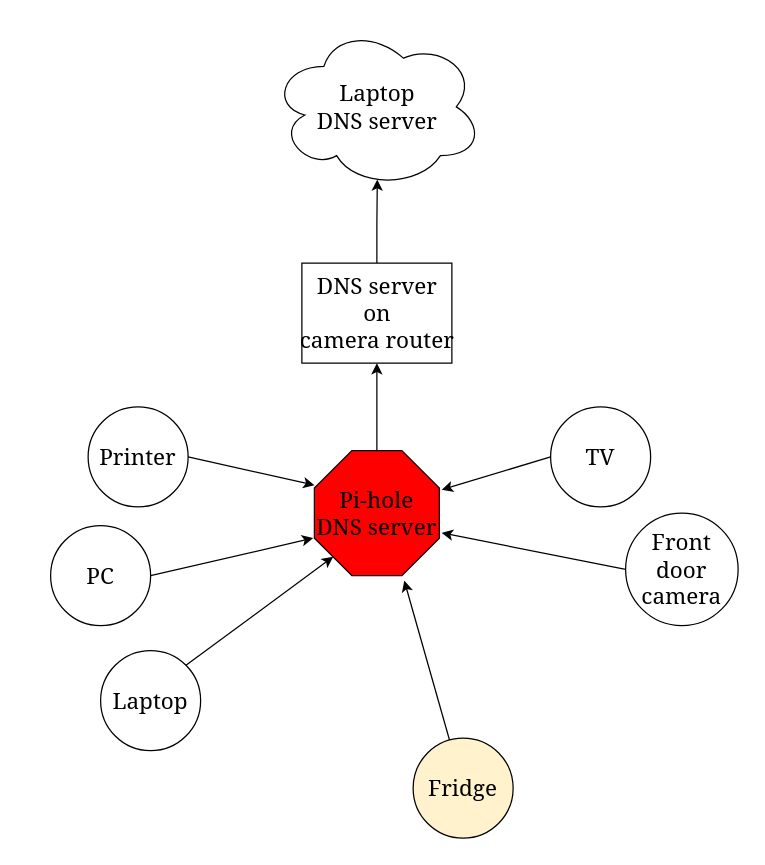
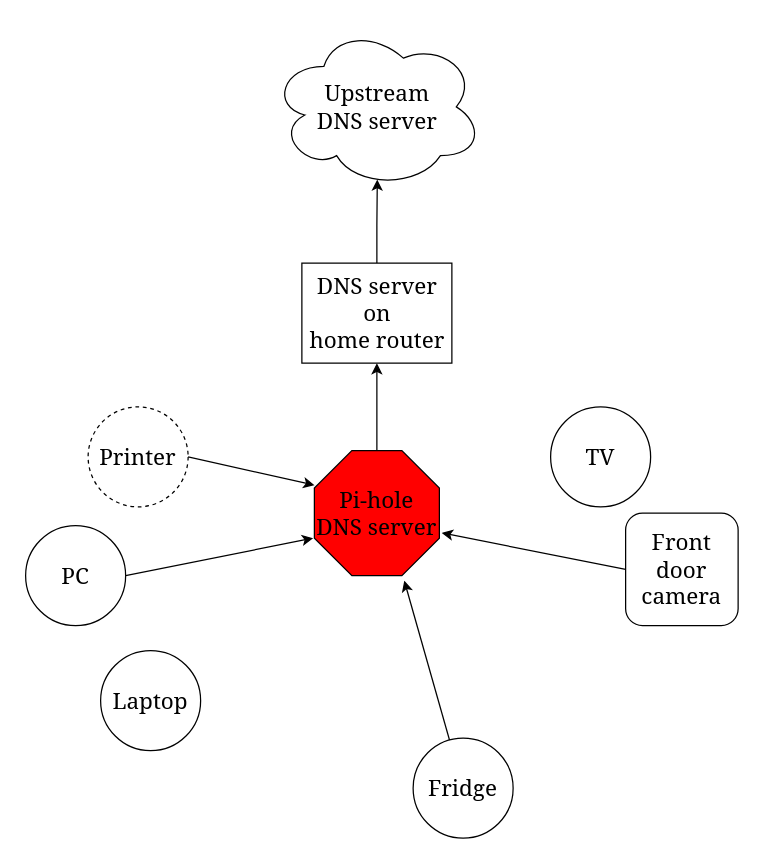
  <mxCell id="0" />
  <mxCell id="1" parent="0" />
- <mxCell id="2" value="&lt;div&gt;Laptop&lt;/div&gt;&lt;div&gt;DNS server&lt;/div&gt;" style="ellipse;shape=cloud;html=1;labelPosition=center;verticalLabelPosition=middle;align=center;verticalAlign=middle;fontSize=18;fontFamily=Noto Serif;" parent="1" vertex="1"><mxGeometry x="216.25" y="20" width="169.5" height="130" as="geometry" /></mxCell>
+ <mxCell id="2" value="&lt;div&gt;Upstream&lt;/div&gt;&lt;div&gt;DNS server&lt;/div&gt;" style="ellipse;shape=cloud;html=1;labelPosition=center;verticalLabelPosition=middle;align=center;verticalAlign=middle;fontSize=18;fontFamily=Noto Serif;" parent="1" vertex="1"><mxGeometry x="216.25" y="20" width="169.5" height="130" as="geometry" /></mxCell>
  <mxCell id="3" style="edgeStyle=orthogonalEdgeStyle;rounded=0;orthogonalLoop=1;jettySize=auto;html=1;entryX=0.5;entryY=1;entryDx=0;entryDy=0;" parent="1" source="4" target="6" edge="1"><mxGeometry relative="1" as="geometry" /></mxCell>
  <mxCell id="4" value="Pi-hole DNS server" style="whiteSpace=wrap;html=1;shape=mxgraph.basic.octagon2;align=center;verticalAlign=middle;dx=15;fontSize=18;labelBackgroundColor=none;fillColor=#FF0000;fontFamily=Noto Serif;" parent="1" vertex="1"><mxGeometry x="251" y="360" width="100" height="100" as="geometry" /></mxCell>
  <mxCell id="5" style="edgeStyle=orthogonalEdgeStyle;rounded=0;orthogonalLoop=1;jettySize=auto;html=1;exitX=0.5;exitY=0;exitDx=0;exitDy=0;entryX=0.502;entryY=0.947;entryDx=0;entryDy=0;entryPerimeter=0;" parent="1" source="6" target="2" edge="1"><mxGeometry relative="1" as="geometry" /></mxCell>
- <mxCell id="6" value="&lt;div&gt;DNS server&lt;/div&gt;&lt;div&gt;on&lt;/div&gt;&lt;div&gt;camera router&lt;/div&gt;" style="html=1;fontSize=18;fontFamily=Noto Serif;" parent="1" vertex="1"><mxGeometry x="241" y="210" width="120" height="80" as="geometry" /></mxCell>
- <mxCell id="7" value="Printer" style="ellipse;whiteSpace=wrap;html=1;fontSize=18;fontFamily=Noto Serif;" parent="1" vertex="1"><mxGeometry x="70" y="325" width="80" height="80" as="geometry" /></mxCell>
- <mxCell id="8" value="PC" style="ellipse;whiteSpace=wrap;html=1;fontSize=18;fontFamily=Noto Serif;" parent="1" vertex="1"><mxGeometry x="40" y="420" width="80" height="80" as="geometry" /></mxCell>
+ <mxCell id="6" value="&lt;div&gt;DNS server&lt;/div&gt;&lt;div&gt;on&lt;/div&gt;&lt;div&gt;home router&lt;/div&gt;" style="html=1;fontSize=18;fontFamily=Noto Serif;" parent="1" vertex="1"><mxGeometry x="241" y="210" width="120" height="80" as="geometry" /></mxCell>
+ <mxCell id="7" value="Printer" style="ellipse;whiteSpace=wrap;html=1;fontSize=18;fontFamily=Noto Serif;dashed=1;" parent="1" vertex="1"><mxGeometry x="70" y="325" width="80" height="80" as="geometry" /></mxCell>
+ <mxCell id="8" value="PC" style="ellipse;whiteSpace=wrap;html=1;fontSize=18;fontFamily=Noto Serif;" parent="1" vertex="1"><mxGeometry x="20" y="420" width="80" height="80" as="geometry" /></mxCell>
  <mxCell id="9" value="Laptop" style="ellipse;whiteSpace=wrap;html=1;fontSize=18;fontFamily=Noto Serif;" parent="1" vertex="1"><mxGeometry x="80" y="520" width="80" height="80" as="geometry" /></mxCell>
- <mxCell id="10" value="Fridge" style="ellipse;whiteSpace=wrap;html=1;fontSize=18;fontFamily=Noto Serif;fillColor=#fff2cc;" parent="1" vertex="1"><mxGeometry x="330" y="590" width="80" height="80" as="geometry" /></mxCell>
+ <mxCell id="10" value="Fridge" style="ellipse;whiteSpace=wrap;html=1;fontSize=18;fontFamily=Noto Serif;" parent="1" vertex="1"><mxGeometry x="330" y="590" width="80" height="80" as="geometry" /></mxCell>
  <mxCell id="11" value="TV" style="ellipse;whiteSpace=wrap;html=1;fontSize=18;fontFamily=Noto Serif;" parent="1" vertex="1"><mxGeometry x="440" y="325" width="80" height="80" as="geometry" /></mxCell>
- <mxCell id="12" value="Front door camera" style="ellipse;whiteSpace=wrap;html=1;fontSize=18;fontFamily=Noto Serif;" parent="1" vertex="1"><mxGeometry x="500" y="410" width="90" height="90" as="geometry" /></mxCell>
+ <mxCell id="12" value="Front door camera" style="whiteSpace=wrap;html=1;fontSize=18;fontFamily=Noto Serif;rounded=1;" parent="1" vertex="1"><mxGeometry x="500" y="410" width="90" height="90" as="geometry" /></mxCell>
  <mxCell id="13" value="" style="edgeStyle=none;orthogonalLoop=1;jettySize=auto;html=1;rounded=0;entryX=0.001;entryY=0.276;entryDx=0;entryDy=0;entryPerimeter=0;exitX=1;exitY=0.5;exitDx=0;exitDy=0;" parent="1" source="7" target="4" edge="1"><mxGeometry width="100" relative="1" as="geometry"><mxPoint x="50" y="270" as="sourcePoint" /><mxPoint x="150" y="270" as="targetPoint" /><Array as="points" /></mxGeometry></mxCell>
  <mxCell id="14" value="" style="edgeStyle=none;orthogonalLoop=1;jettySize=auto;html=1;rounded=0;exitX=1;exitY=0.5;exitDx=0;exitDy=0;" parent="1" source="8" edge="1"><mxGeometry width="100" relative="1" as="geometry"><mxPoint x="85.25" y="430" as="sourcePoint" /><mxPoint x="250" y="430" as="targetPoint" /><Array as="points" /></mxGeometry></mxCell>
- <mxCell id="15" value="" style="edgeStyle=none;orthogonalLoop=1;jettySize=auto;html=1;rounded=0;exitX=1;exitY=0;exitDx=0;exitDy=0;entryX=0;entryY=0;entryDx=15;entryDy=85;entryPerimeter=0;" parent="1" source="9" target="4" edge="1"><mxGeometry width="100" relative="1" as="geometry"><mxPoint x="110" y="510" as="sourcePoint" /><mxPoint x="241" y="548" as="targetPoint" /><Array as="points" /></mxGeometry></mxCell>
  <mxCell id="16" value="" style="edgeStyle=none;orthogonalLoop=1;jettySize=auto;html=1;rounded=0;entryX=0.719;entryY=1.04;entryDx=0;entryDy=0;entryPerimeter=0;" parent="1" source="10" target="4" edge="1"><mxGeometry width="100" relative="1" as="geometry"><mxPoint x="318" y="580" as="sourcePoint" /><mxPoint x="362" y="472" as="targetPoint" /><Array as="points" /></mxGeometry></mxCell>
  <mxCell id="17" value="" style="edgeStyle=none;orthogonalLoop=1;jettySize=auto;html=1;rounded=0;entryX=1.019;entryY=0.658;entryDx=0;entryDy=0;entryPerimeter=0;exitX=0;exitY=0.5;exitDx=0;exitDy=0;" parent="1" source="12" target="4" edge="1"><mxGeometry width="100" relative="1" as="geometry"><mxPoint x="472" y="542" as="sourcePoint" /><mxPoint x="346" y="455" as="targetPoint" /><Array as="points" /></mxGeometry></mxCell>
- <mxCell id="18" value="" style="edgeStyle=none;orthogonalLoop=1;jettySize=auto;html=1;rounded=0;entryX=1.019;entryY=0.313;entryDx=0;entryDy=0;entryPerimeter=0;exitX=0;exitY=0.5;exitDx=0;exitDy=0;" parent="1" source="11" target="4" edge="1"><mxGeometry width="100" relative="1" as="geometry"><mxPoint x="460" y="370" as="sourcePoint" /><mxPoint x="385.75" y="390" as="targetPoint" /><Array as="points" /></mxGeometry></mxCell>
